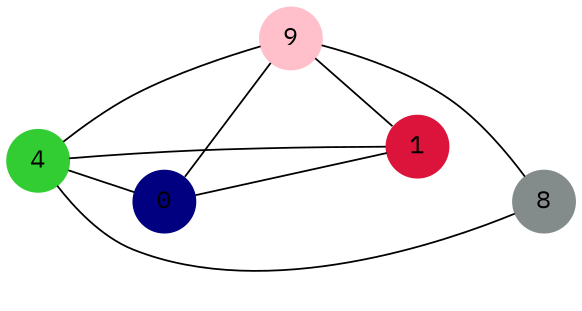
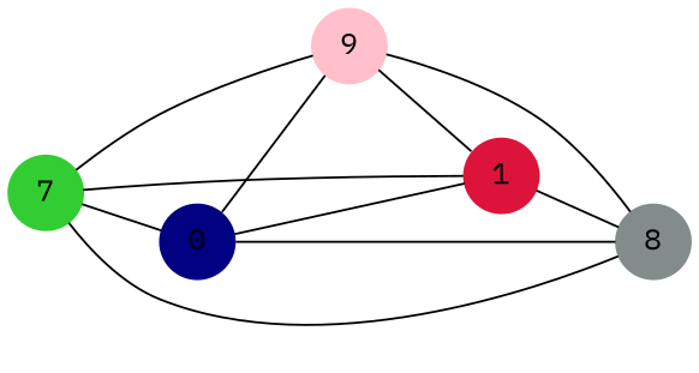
  graph {
    fontname="IBM Plex Mono"
    rankdir=LR
    splines=true
    node [fontname="IBM Plex Mono" shape=circle style=filled]
    edge [fontname="IBM Plex Mono"]
    n1 [color=azure4 height=0.4 label=8]
    n2 [color=pink height=0.4 label=9]
    1 [color=crimson height=0.4]
    0 [color=navyblue height=0.4]
-   4 [color=limegreen height=0.4]
+   4 [color=limegreen height=0.4 label=7]
    n2 -- n1
    n2 -- 1
+   1 -- n1
+   0 -- n1
    0 -- n2
    0 -- 1
    4 -- n1
    4 -- n2
    4 -- 1
    4 -- 0
  }
